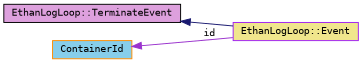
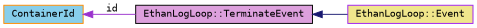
  digraph {
    fontname="DejaVu Sans Mono"
    rankdir=LR
    node [fontname="DejaVu Sans Mono" fontsize=10 shape=record style=filled]
    edge [dir=back fontname="DejaVu Sans Mono" fontsize=10 labelfontname=Helvetica labelfontsize=10 style=solid]
    n1 [color=black fillcolor=plum fontcolor=black height=0.2 label="EthanLogLoop::TerminateEvent" width=0.4]
    n2 [color=purple fillcolor=khaki height=0.2 label="EthanLogLoop::Event" width=0.4]
    n3 [color=darkorange fillcolor=skyblue height=0.2 label=ContainerId width=0.4]
    n1 -> n2 [color=midnightblue]
-   n3 -> n2 [color=darkorchid3 label=" id"]
+   n3 -> n1 [color=darkorchid3 label=" id"]
  }
